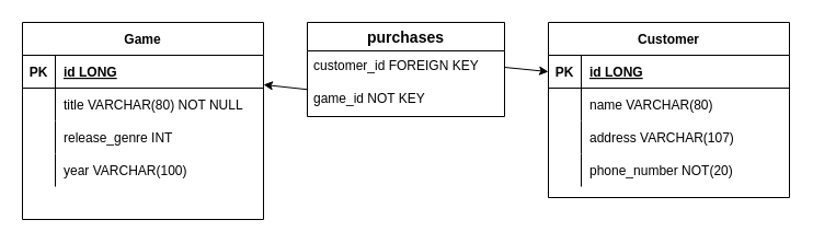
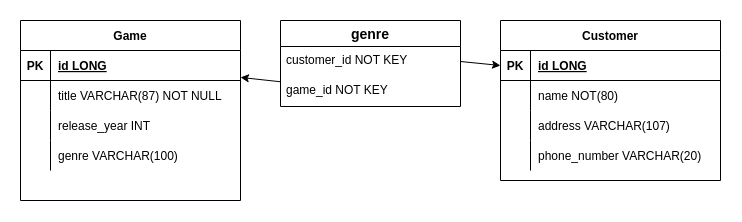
  <mxCell id="0" />
  <mxCell id="1" parent="0" />
  <mxCell id="2" value="Customer" style="shape=table;startSize=30;container=1;collapsible=1;childLayout=tableLayout;fixedRows=1;rowLines=0;fontStyle=1;align=center;resizeLast=1;" vertex="1" parent="1"><mxGeometry x="500" y="20" width="220" height="160" as="geometry" /></mxCell>
  <mxCell id="3" value="" style="shape=partialRectangle;collapsible=0;dropTarget=0;pointerEvents=0;fillColor=none;top=0;left=0;bottom=1;right=0;points=[[0,0.5],[1,0.5]];portConstraint=eastwest;" vertex="1" parent="2"><mxGeometry y="30" width="220" height="30" as="geometry" /></mxCell>
  <mxCell id="4" value="PK" style="shape=partialRectangle;connectable=0;fillColor=none;top=0;left=0;bottom=0;right=0;fontStyle=1;overflow=hidden;" vertex="1" parent="3"><mxGeometry width="30" height="30" as="geometry" /></mxCell>
  <mxCell id="5" value="id LONG" style="shape=partialRectangle;connectable=0;fillColor=none;top=0;left=0;bottom=0;right=0;align=left;spacingLeft=6;fontStyle=5;overflow=hidden;" vertex="1" parent="3"><mxGeometry x="30" width="190" height="30" as="geometry" /></mxCell>
  <mxCell id="6" value="" style="shape=partialRectangle;collapsible=0;dropTarget=0;pointerEvents=0;fillColor=none;top=0;left=0;bottom=0;right=0;points=[[0,0.5],[1,0.5]];portConstraint=eastwest;" vertex="1" parent="2"><mxGeometry y="60" width="220" height="30" as="geometry" /></mxCell>
  <mxCell id="7" value="" style="shape=partialRectangle;connectable=0;fillColor=none;top=0;left=0;bottom=0;right=0;editable=1;overflow=hidden;" vertex="1" parent="6"><mxGeometry width="30" height="30" as="geometry" /></mxCell>
- <mxCell id="8" value="name VARCHAR(80)" style="shape=partialRectangle;connectable=0;fillColor=none;top=0;left=0;bottom=0;right=0;align=left;spacingLeft=6;overflow=hidden;" vertex="1" parent="6"><mxGeometry x="30" width="190" height="30" as="geometry" /></mxCell>
+ <mxCell id="8" value="name NOT(80)" style="shape=partialRectangle;connectable=0;fillColor=none;top=0;left=0;bottom=0;right=0;align=left;spacingLeft=6;overflow=hidden;" vertex="1" parent="6"><mxGeometry x="30" width="190" height="30" as="geometry" /></mxCell>
  <mxCell id="9" value="" style="shape=partialRectangle;collapsible=0;dropTarget=0;pointerEvents=0;fillColor=none;top=0;left=0;bottom=0;right=0;points=[[0,0.5],[1,0.5]];portConstraint=eastwest;" vertex="1" parent="2"><mxGeometry y="90" width="220" height="30" as="geometry" /></mxCell>
  <mxCell id="10" value="" style="shape=partialRectangle;connectable=0;fillColor=none;top=0;left=0;bottom=0;right=0;editable=1;overflow=hidden;" vertex="1" parent="9"><mxGeometry width="30" height="30" as="geometry" /></mxCell>
  <mxCell id="11" value="address VARCHAR(107)" style="shape=partialRectangle;connectable=0;fillColor=none;top=0;left=0;bottom=0;right=0;align=left;spacingLeft=6;overflow=hidden;" vertex="1" parent="9"><mxGeometry x="30" width="190" height="30" as="geometry" /></mxCell>
  <mxCell id="12" value="" style="shape=partialRectangle;collapsible=0;dropTarget=0;pointerEvents=0;fillColor=none;top=0;left=0;bottom=0;right=0;points=[[0,0.5],[1,0.5]];portConstraint=eastwest;" vertex="1" parent="2"><mxGeometry y="120" width="220" height="30" as="geometry" /></mxCell>
  <mxCell id="13" value="" style="shape=partialRectangle;connectable=0;fillColor=none;top=0;left=0;bottom=0;right=0;editable=1;overflow=hidden;" vertex="1" parent="12"><mxGeometry width="30" height="30" as="geometry" /></mxCell>
- <mxCell id="14" value="phone_number NOT(20)" style="shape=partialRectangle;connectable=0;fillColor=none;top=0;left=0;bottom=0;right=0;align=left;spacingLeft=6;overflow=hidden;" vertex="1" parent="12"><mxGeometry x="30" width="190" height="30" as="geometry" /></mxCell>
+ <mxCell id="14" value="phone_number VARCHAR(20)" style="shape=partialRectangle;connectable=0;fillColor=none;top=0;left=0;bottom=0;right=0;align=left;spacingLeft=6;overflow=hidden;" vertex="1" parent="12"><mxGeometry x="30" width="190" height="30" as="geometry" /></mxCell>
  <mxCell id="15" value="Game" style="shape=table;startSize=30;container=1;collapsible=1;childLayout=tableLayout;fixedRows=1;rowLines=0;fontStyle=1;align=center;resizeLast=1;" vertex="1" parent="1"><mxGeometry x="20" y="20" width="220" height="180" as="geometry" /></mxCell>
  <mxCell id="16" value="" style="shape=partialRectangle;collapsible=0;dropTarget=0;pointerEvents=0;fillColor=none;top=0;left=0;bottom=1;right=0;points=[[0,0.5],[1,0.5]];portConstraint=eastwest;" vertex="1" parent="15"><mxGeometry y="30" width="220" height="30" as="geometry" /></mxCell>
  <mxCell id="17" value="PK" style="shape=partialRectangle;connectable=0;fillColor=none;top=0;left=0;bottom=0;right=0;fontStyle=1;overflow=hidden;" vertex="1" parent="16"><mxGeometry width="30" height="30" as="geometry" /></mxCell>
  <mxCell id="18" value="id LONG" style="shape=partialRectangle;connectable=0;fillColor=none;top=0;left=0;bottom=0;right=0;align=left;spacingLeft=6;fontStyle=5;overflow=hidden;" vertex="1" parent="16"><mxGeometry x="30" width="190" height="30" as="geometry" /></mxCell>
  <mxCell id="19" value="" style="shape=partialRectangle;collapsible=0;dropTarget=0;pointerEvents=0;fillColor=none;top=0;left=0;bottom=0;right=0;points=[[0,0.5],[1,0.5]];portConstraint=eastwest;" vertex="1" parent="15"><mxGeometry y="60" width="220" height="30" as="geometry" /></mxCell>
  <mxCell id="20" value="" style="shape=partialRectangle;connectable=0;fillColor=none;top=0;left=0;bottom=0;right=0;editable=1;overflow=hidden;" vertex="1" parent="19"><mxGeometry width="30" height="30" as="geometry" /></mxCell>
- <mxCell id="21" value="title VARCHAR(80) NOT NULL" style="shape=partialRectangle;connectable=0;fillColor=none;top=0;left=0;bottom=0;right=0;align=left;spacingLeft=6;overflow=hidden;" vertex="1" parent="19"><mxGeometry x="30" width="190" height="30" as="geometry" /></mxCell>
+ <mxCell id="21" value="title VARCHAR(87) NOT NULL" style="shape=partialRectangle;connectable=0;fillColor=none;top=0;left=0;bottom=0;right=0;align=left;spacingLeft=6;overflow=hidden;" vertex="1" parent="19"><mxGeometry x="30" width="190" height="30" as="geometry" /></mxCell>
  <mxCell id="22" value="" style="shape=partialRectangle;collapsible=0;dropTarget=0;pointerEvents=0;fillColor=none;top=0;left=0;bottom=0;right=0;points=[[0,0.5],[1,0.5]];portConstraint=eastwest;" vertex="1" parent="15"><mxGeometry y="90" width="220" height="30" as="geometry" /></mxCell>
  <mxCell id="23" value="" style="shape=partialRectangle;connectable=0;fillColor=none;top=0;left=0;bottom=0;right=0;editable=1;overflow=hidden;" vertex="1" parent="22"><mxGeometry width="30" height="30" as="geometry" /></mxCell>
- <mxCell id="24" value="release_genre INT" style="shape=partialRectangle;connectable=0;fillColor=none;top=0;left=0;bottom=0;right=0;align=left;spacingLeft=6;overflow=hidden;" vertex="1" parent="22"><mxGeometry x="30" width="190" height="30" as="geometry" /></mxCell>
+ <mxCell id="24" value="release_year INT" style="shape=partialRectangle;connectable=0;fillColor=none;top=0;left=0;bottom=0;right=0;align=left;spacingLeft=6;overflow=hidden;" vertex="1" parent="22"><mxGeometry x="30" width="190" height="30" as="geometry" /></mxCell>
  <mxCell id="25" value="" style="shape=partialRectangle;collapsible=0;dropTarget=0;pointerEvents=0;fillColor=none;top=0;left=0;bottom=0;right=0;points=[[0,0.5],[1,0.5]];portConstraint=eastwest;" vertex="1" parent="15"><mxGeometry y="120" width="220" height="30" as="geometry" /></mxCell>
  <mxCell id="26" value="" style="shape=partialRectangle;connectable=0;fillColor=none;top=0;left=0;bottom=0;right=0;editable=1;overflow=hidden;" vertex="1" parent="25"><mxGeometry width="30" height="30" as="geometry" /></mxCell>
- <mxCell id="27" value="year VARCHAR(100)" style="shape=partialRectangle;connectable=0;fillColor=none;top=0;left=0;bottom=0;right=0;align=left;spacingLeft=6;overflow=hidden;" vertex="1" parent="25"><mxGeometry x="30" width="190" height="30" as="geometry" /></mxCell>
+ <mxCell id="27" value="genre VARCHAR(100)" style="shape=partialRectangle;connectable=0;fillColor=none;top=0;left=0;bottom=0;right=0;align=left;spacingLeft=6;overflow=hidden;" vertex="1" parent="25"><mxGeometry x="30" width="190" height="30" as="geometry" /></mxCell>
  <mxCell id="28" value="" style="endArrow=classic;html=1;entryX=0;entryY=0.5;entryDx=0;entryDy=0;exitX=1;exitY=0.5;exitDx=0;exitDy=0;" edge="1" parent="1" source="31" target="3"><mxGeometry width="50" height="50" relative="1" as="geometry"><mxPoint x="360" y="130" as="sourcePoint" /><mxPoint x="410" y="80" as="targetPoint" /></mxGeometry></mxCell>
  <mxCell id="29" value="" style="endArrow=classic;html=1;" edge="1" parent="1" source="32" target="16"><mxGeometry width="50" height="50" relative="1" as="geometry"><mxPoint x="360" y="130" as="sourcePoint" /><mxPoint x="410" y="80" as="targetPoint" /></mxGeometry></mxCell>
- <mxCell id="30" value="purchases" style="swimlane;fontStyle=1;childLayout=stackLayout;horizontal=1;startSize=26;horizontalStack=0;resizeParent=1;resizeParentMax=0;resizeLast=0;collapsible=1;marginBottom=0;align=center;fontSize=14;" vertex="1" parent="1"><mxGeometry x="280" y="20" width="180" height="86" as="geometry" /></mxCell>
- <mxCell id="31" value="customer_id FOREIGN KEY" style="text;strokeColor=none;fillColor=none;spacingLeft=4;spacingRight=4;overflow=hidden;rotatable=0;points=[[0,0.5],[1,0.5]];portConstraint=eastwest;fontSize=12;" vertex="1" parent="30"><mxGeometry y="26" width="180" height="30" as="geometry" /></mxCell>
+ <mxCell id="30" value="genre" style="swimlane;fontStyle=1;childLayout=stackLayout;horizontal=1;startSize=26;horizontalStack=0;resizeParent=1;resizeParentMax=0;resizeLast=0;collapsible=1;marginBottom=0;align=center;fontSize=14;" vertex="1" parent="1"><mxGeometry x="280" y="20" width="180" height="86" as="geometry" /></mxCell>
+ <mxCell id="31" value="customer_id NOT KEY" style="text;strokeColor=none;fillColor=none;spacingLeft=4;spacingRight=4;overflow=hidden;rotatable=0;points=[[0,0.5],[1,0.5]];portConstraint=eastwest;fontSize=12;" vertex="1" parent="30"><mxGeometry y="26" width="180" height="30" as="geometry" /></mxCell>
  <mxCell id="32" value="game_id NOT KEY" style="text;strokeColor=none;fillColor=none;spacingLeft=4;spacingRight=4;overflow=hidden;rotatable=0;points=[[0,0.5],[1,0.5]];portConstraint=eastwest;fontSize=12;" vertex="1" parent="30"><mxGeometry y="56" width="180" height="30" as="geometry" /></mxCell>
